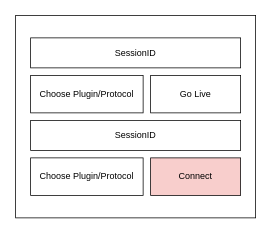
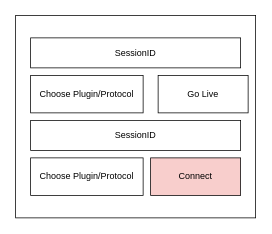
  <mxCell id="0" />
  <mxCell id="1" parent="0" />
  <mxCell id="2" value="" style="rounded=0;whiteSpace=wrap;html=1;" vertex="1" parent="1"><mxGeometry x="20" y="20" width="320" height="270" as="geometry" /></mxCell>
- <mxCell id="3" value="Go Live" style="rounded=0;whiteSpace=wrap;html=1;" vertex="1" parent="1"><mxGeometry x="200" y="100" width="120" height="50" as="geometry" /></mxCell>
+ <mxCell id="3" value="Go Live" style="rounded=0;whiteSpace=wrap;html=1;" vertex="1" parent="1"><mxGeometry x="210" y="100" width="120" height="50" as="geometry" /></mxCell>
  <mxCell id="4" value="SessionID" style="rounded=0;whiteSpace=wrap;html=1;" vertex="1" parent="1"><mxGeometry x="40" y="50" width="280" height="40" as="geometry" /></mxCell>
  <mxCell id="5" value="Connect" style="rounded=0;whiteSpace=wrap;html=1;fillColor=#f8cecc;" vertex="1" parent="1"><mxGeometry x="200" y="210" width="120" height="50" as="geometry" /></mxCell>
  <mxCell id="6" value="SessionID" style="rounded=0;whiteSpace=wrap;html=1;" vertex="1" parent="1"><mxGeometry x="40" y="160" width="280" height="40" as="geometry" /></mxCell>
  <mxCell id="7" value="Choose Plugin/Protocol" style="rounded=0;whiteSpace=wrap;html=1;" vertex="1" parent="1"><mxGeometry x="40" y="100" width="150" height="50" as="geometry" /></mxCell>
  <mxCell id="8" value="Choose Plugin/Protocol" style="rounded=0;whiteSpace=wrap;html=1;" vertex="1" parent="1"><mxGeometry x="40" y="210" width="150" height="50" as="geometry" /></mxCell>
